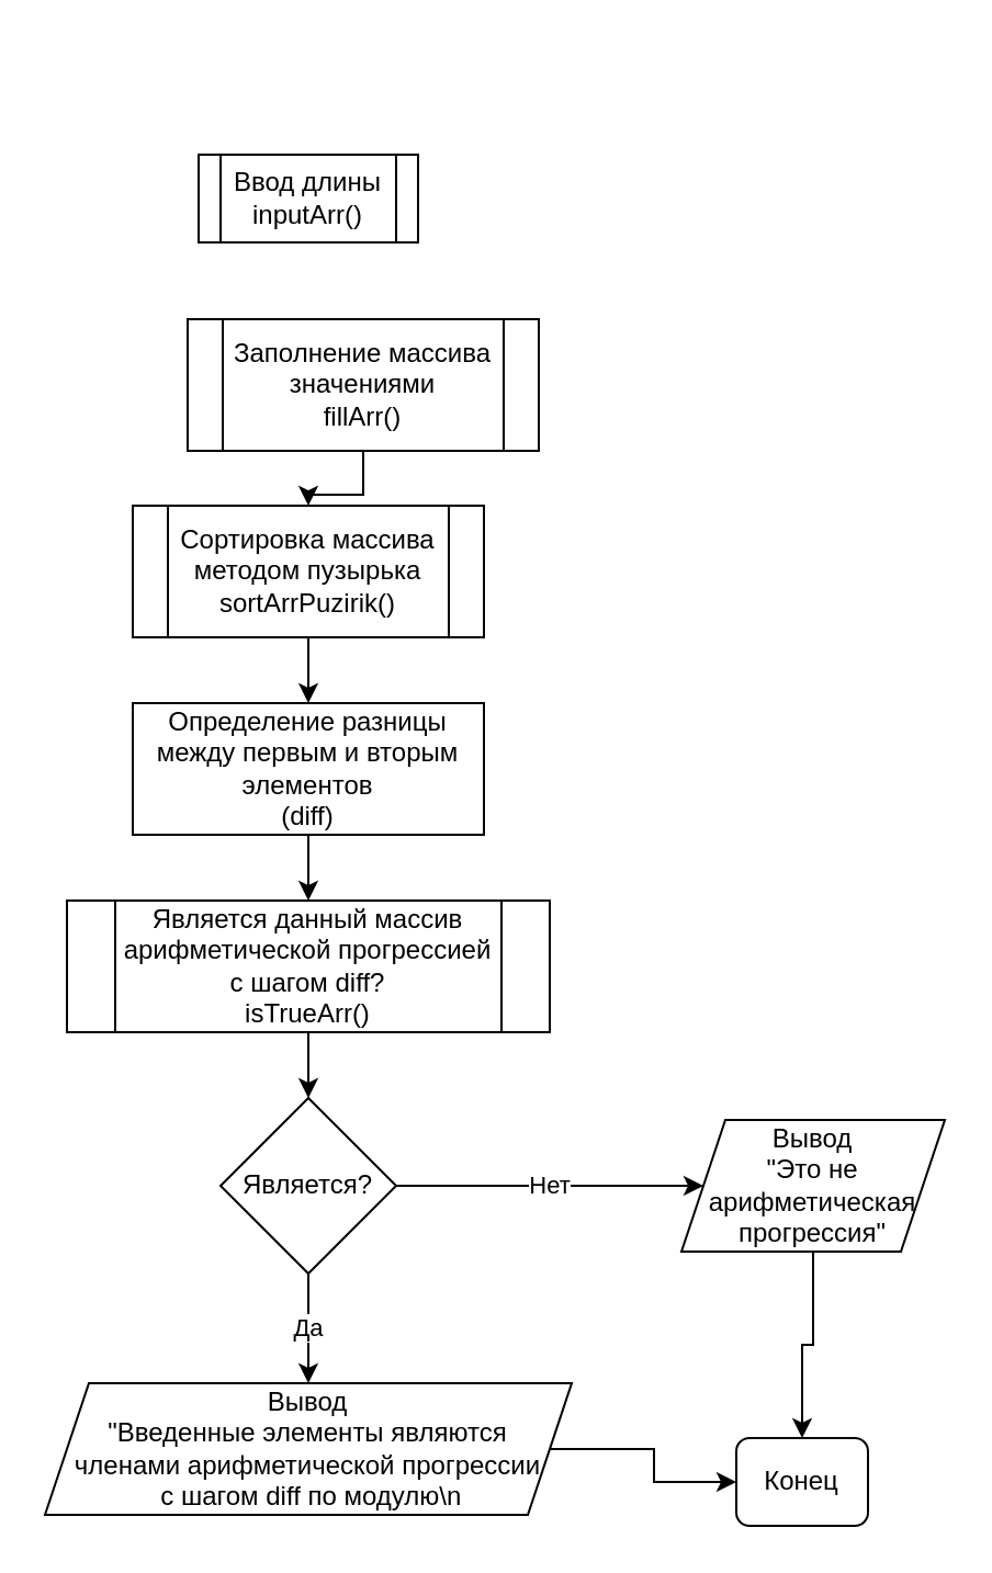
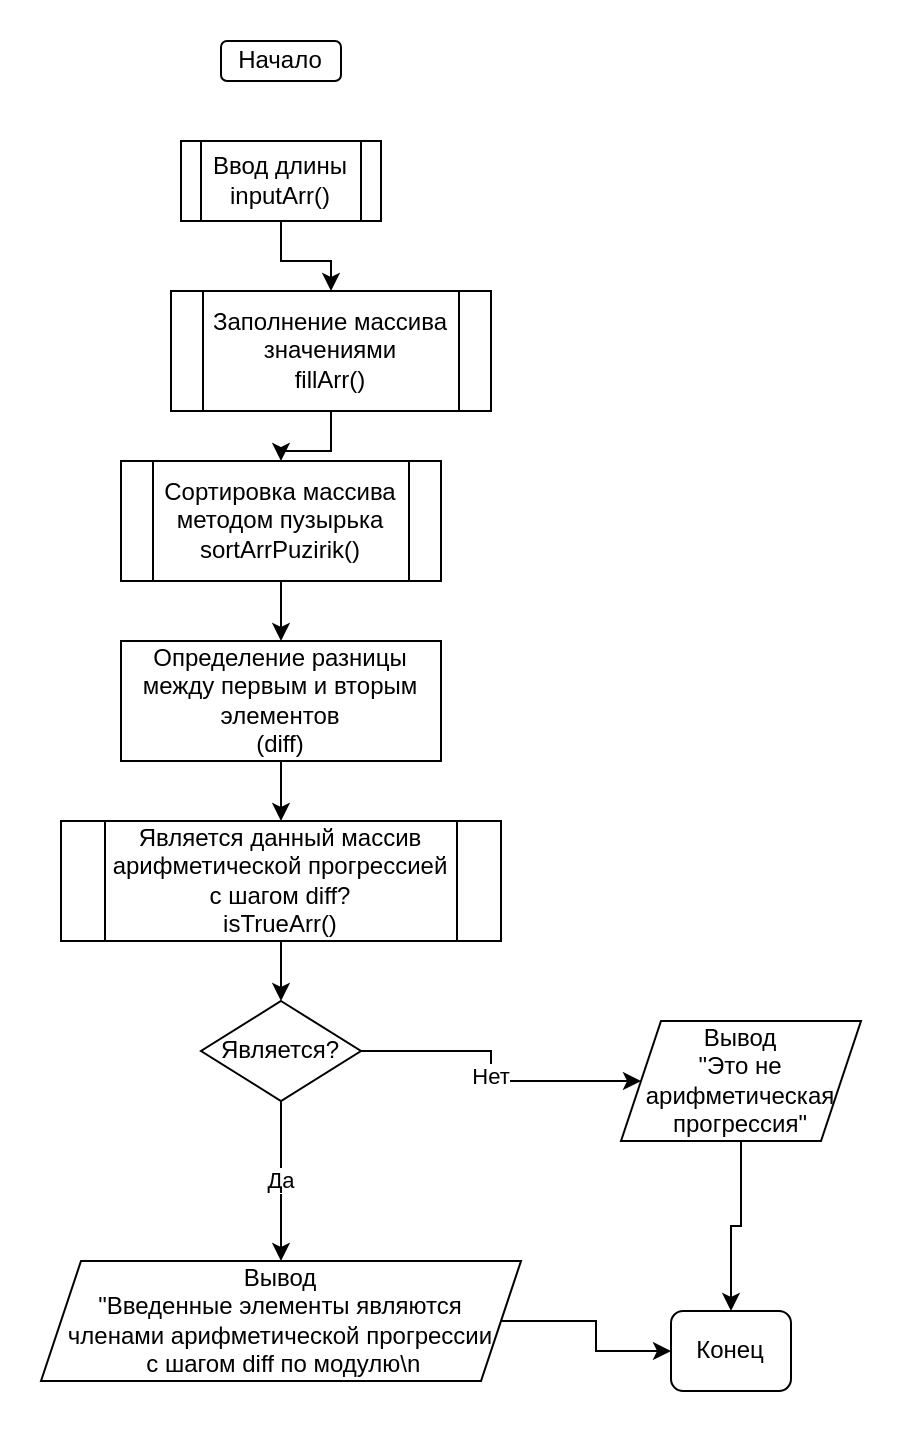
  <mxCell id="0" />
  <mxCell id="1" parent="0" />
+ <mxCell id="2" value="Начало" style="rounded=1;whiteSpace=wrap;html=1;" vertex="1" parent="1"><mxGeometry x="110" y="20" width="60" height="20" as="geometry" /></mxCell>
+ <mxCell id="3" value="" style="edgeStyle=orthogonalEdgeStyle;rounded=0;orthogonalLoop=1;jettySize=auto;html=1;" edge="1" parent="1" source="4" target="6"><mxGeometry relative="1" as="geometry" /></mxCell>
  <mxCell id="4" value="Ввод длины&lt;br&gt;inputArr()" style="shape=process;whiteSpace=wrap;html=1;backgroundOutline=1;" vertex="1" parent="1"><mxGeometry x="90" y="70" width="100" height="40" as="geometry" /></mxCell>
  <mxCell id="5" value="" style="edgeStyle=orthogonalEdgeStyle;rounded=0;orthogonalLoop=1;jettySize=auto;html=1;" edge="1" parent="1" source="6" target="8"><mxGeometry relative="1" as="geometry" /></mxCell>
  <mxCell id="6" value="Заполнение массива значениями&lt;br&gt;fillArr()" style="shape=process;whiteSpace=wrap;html=1;backgroundOutline=1;" vertex="1" parent="1"><mxGeometry x="85" y="145" width="160" height="60" as="geometry" /></mxCell>
  <mxCell id="7" value="" style="edgeStyle=orthogonalEdgeStyle;rounded=0;orthogonalLoop=1;jettySize=auto;html=1;" edge="1" parent="1" source="8" target="10"><mxGeometry relative="1" as="geometry" /></mxCell>
  <mxCell id="8" value="Сортировка массива методом пузырька&lt;br&gt;sortArrPuzirik()" style="shape=process;whiteSpace=wrap;html=1;backgroundOutline=1;" vertex="1" parent="1"><mxGeometry x="60" y="230" width="160" height="60" as="geometry" /></mxCell>
  <mxCell id="9" value="" style="edgeStyle=orthogonalEdgeStyle;rounded=0;orthogonalLoop=1;jettySize=auto;html=1;" edge="1" parent="1" source="10" target="12"><mxGeometry relative="1" as="geometry" /></mxCell>
  <mxCell id="10" value="Определение разницы между первым и вторым элементов&lt;br&gt;(diff)" style="rounded=0;whiteSpace=wrap;html=1;" vertex="1" parent="1"><mxGeometry x="60" y="320" width="160" height="60" as="geometry" /></mxCell>
  <mxCell id="11" value="" style="edgeStyle=orthogonalEdgeStyle;rounded=0;orthogonalLoop=1;jettySize=auto;html=1;" edge="1" parent="1" source="12" target="15"><mxGeometry relative="1" as="geometry" /></mxCell>
  <mxCell id="12" value="Является данный массив арифметической прогрессией с шагом diff?&lt;br&gt;isTrueArr()" style="shape=process;whiteSpace=wrap;html=1;backgroundOutline=1;" vertex="1" parent="1"><mxGeometry x="30" y="410" width="220" height="60" as="geometry" /></mxCell>
  <mxCell id="13" value="Да" style="edgeStyle=orthogonalEdgeStyle;rounded=0;orthogonalLoop=1;jettySize=auto;html=1;" edge="1" parent="1" source="15" target="17"><mxGeometry relative="1" as="geometry" /></mxCell>
  <mxCell id="14" value="Нет" style="edgeStyle=orthogonalEdgeStyle;rounded=0;orthogonalLoop=1;jettySize=auto;html=1;" edge="1" parent="1" source="15" target="19"><mxGeometry relative="1" as="geometry" /></mxCell>
- <mxCell id="15" value="Является?" style="rhombus;whiteSpace=wrap;html=1;" vertex="1" parent="1"><mxGeometry x="100" y="500" width="80" height="80" as="geometry" /></mxCell>
+ <mxCell id="15" value="Является?" style="rhombus;whiteSpace=wrap;html=1;" vertex="1" parent="1"><mxGeometry x="100" y="500" width="80" height="50" as="geometry" /></mxCell>
  <mxCell id="16" value="" style="edgeStyle=orthogonalEdgeStyle;rounded=0;orthogonalLoop=1;jettySize=auto;html=1;" edge="1" parent="1" source="17" target="20"><mxGeometry relative="1" as="geometry" /></mxCell>
  <mxCell id="17" value="Вывод&lt;br&gt;&quot;Введенные элементы являются &lt;br&gt;членами арифметической прогрессии&lt;br&gt;&amp;nbsp;с шагом diff по модулю\n" style="shape=parallelogram;perimeter=parallelogramPerimeter;whiteSpace=wrap;html=1;fixedSize=1;" vertex="1" parent="1"><mxGeometry x="20" y="630" width="240" height="60" as="geometry" /></mxCell>
  <mxCell id="18" value="" style="edgeStyle=orthogonalEdgeStyle;rounded=0;orthogonalLoop=1;jettySize=auto;html=1;" edge="1" parent="1" source="19" target="20"><mxGeometry relative="1" as="geometry" /></mxCell>
  <mxCell id="19" value="Вывод&lt;br&gt;&quot;Это не арифметическая прогрессия&quot;" style="shape=parallelogram;perimeter=parallelogramPerimeter;whiteSpace=wrap;html=1;fixedSize=1;" vertex="1" parent="1"><mxGeometry x="310" y="510" width="120" height="60" as="geometry" /></mxCell>
  <mxCell id="20" value="Конец" style="rounded=1;whiteSpace=wrap;html=1;" vertex="1" parent="1"><mxGeometry x="335" y="655" width="60" height="40" as="geometry" /></mxCell>
